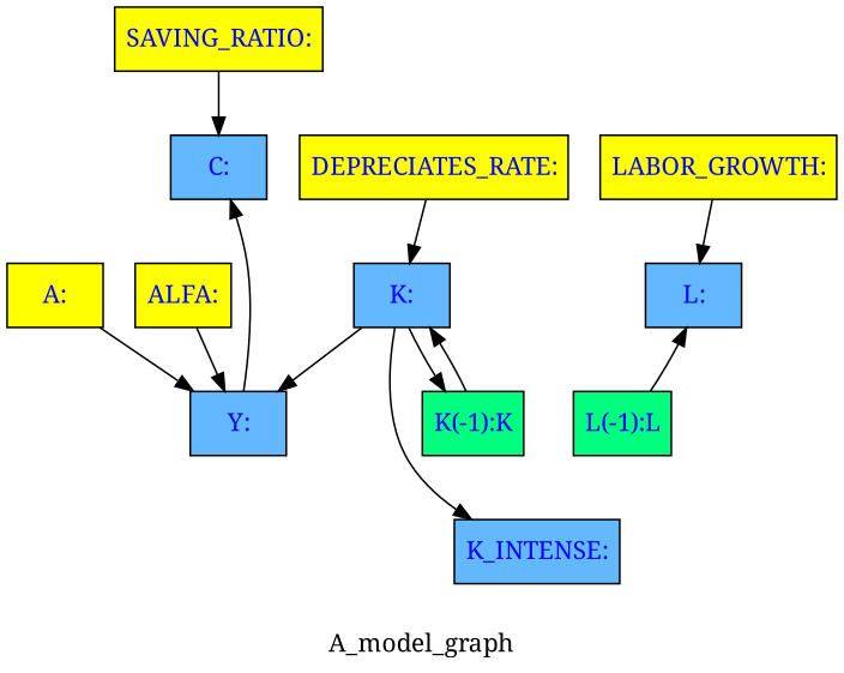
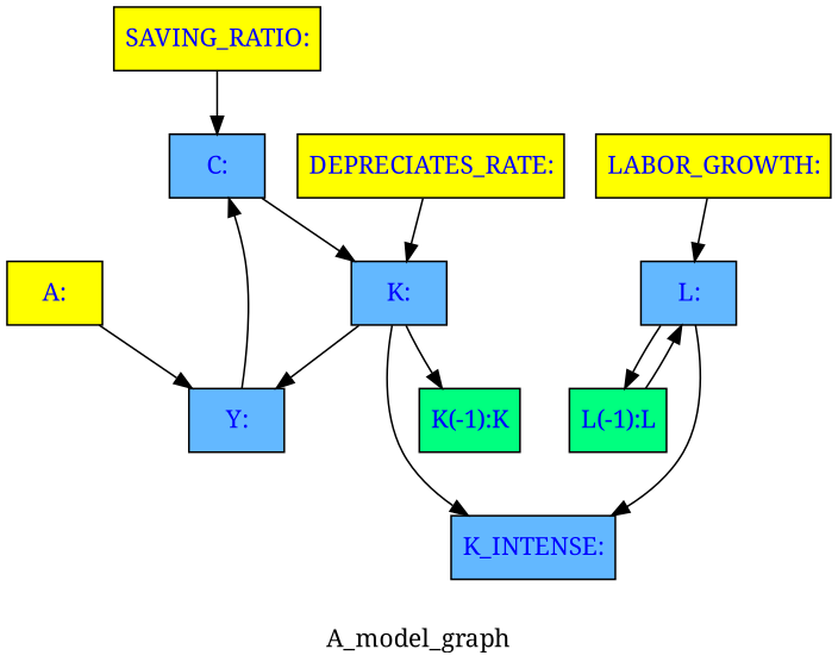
  digraph {
    fontname="Noto Serif"
    label=A_model_graph
    rankdir=HR
    node [fillcolor=steelblue1 fontcolor=blue fontname="Noto Serif" margin=0.025 shape=box style=filled]
    edge [fontname="Noto Serif" style=filled]
    n1 [label=<<TABLE BORDER='0' CELLBORDER = '0' style = "filled"  > <TR><TD tooltip="C">C:</TD></TR> </TABLE>>]
    n2 [label=<<TABLE BORDER='0' CELLBORDER = '0' style = "filled"  > <TR><TD tooltip="Y">Y:</TD></TR> </TABLE>>]
-   n3 [fillcolor=yellow label=<<TABLE BORDER='0' CELLBORDER = '0' style = "filled"  > <TR><TD tooltip="ALFA">ALFA:</TD></TR> </TABLE>>]
    n4 [fillcolor=springgreen label=<<TABLE BORDER='0' CELLBORDER = '0' style = "filled"  > <TR><TD tooltip="L">L(-1):L</TD></TR> </TABLE>>]
    n5 [fillcolor=yellow label=<<TABLE BORDER='0' CELLBORDER = '0' style = "filled"  > <TR><TD tooltip="SAVING_RATIO">SAVING_RATIO:</TD></TR> </TABLE>>]
    n6 [label=<<TABLE BORDER='0' CELLBORDER = '0' style = "filled"  > <TR><TD tooltip="L">L:</TD></TR> </TABLE>>]
    n7 [label=<<TABLE BORDER='0' CELLBORDER = '0' style = "filled"  > <TR><TD tooltip="K_INTENSE">K_INTENSE:</TD></TR> </TABLE>>]
    n8 [fillcolor=yellow label=<<TABLE BORDER='0' CELLBORDER = '0' style = "filled"  > <TR><TD tooltip="DEPRECIATES_RATE">DEPRECIATES_RATE:</TD></TR> </TABLE>>]
    n9 [fillcolor=yellow label=<<TABLE BORDER='0' CELLBORDER = '0' style = "filled"  > <TR><TD tooltip="LABOR_GROWTH">LABOR_GROWTH:</TD></TR> </TABLE>>]
    n10 [label=<<TABLE BORDER='0' CELLBORDER = '0' style = "filled"  > <TR><TD tooltip="K">K:</TD></TR> </TABLE>>]
    n11 [fillcolor=springgreen label=<<TABLE BORDER='0' CELLBORDER = '0' style = "filled"  > <TR><TD tooltip="K">K(-1):K</TD></TR> </TABLE>>]
    n12 [fillcolor=yellow label=<<TABLE BORDER='0' CELLBORDER = '0' style = "filled"  > <TR><TD tooltip="A">A:</TD></TR> </TABLE>>]
    subgraph sub_1 {
      n1
      n2
-     n3
      n4
      n5
      n6
      n7
      n8
      n9
      n10
      n11
      n12
    }
    subgraph sub_2 {
      rank=sink
      n7
    }
    n2 -> n1
-   n3 -> n2
    n4 -> n6
    n5 -> n1
+   n6 -> n4
+   n6 -> n7
    n8 -> n10
    n9 -> n6
    n10 -> n2
    n10 -> n7
    n10 -> n11
-   n11 -> n10
+   n1 -> n10
    n12 -> n2
  }
